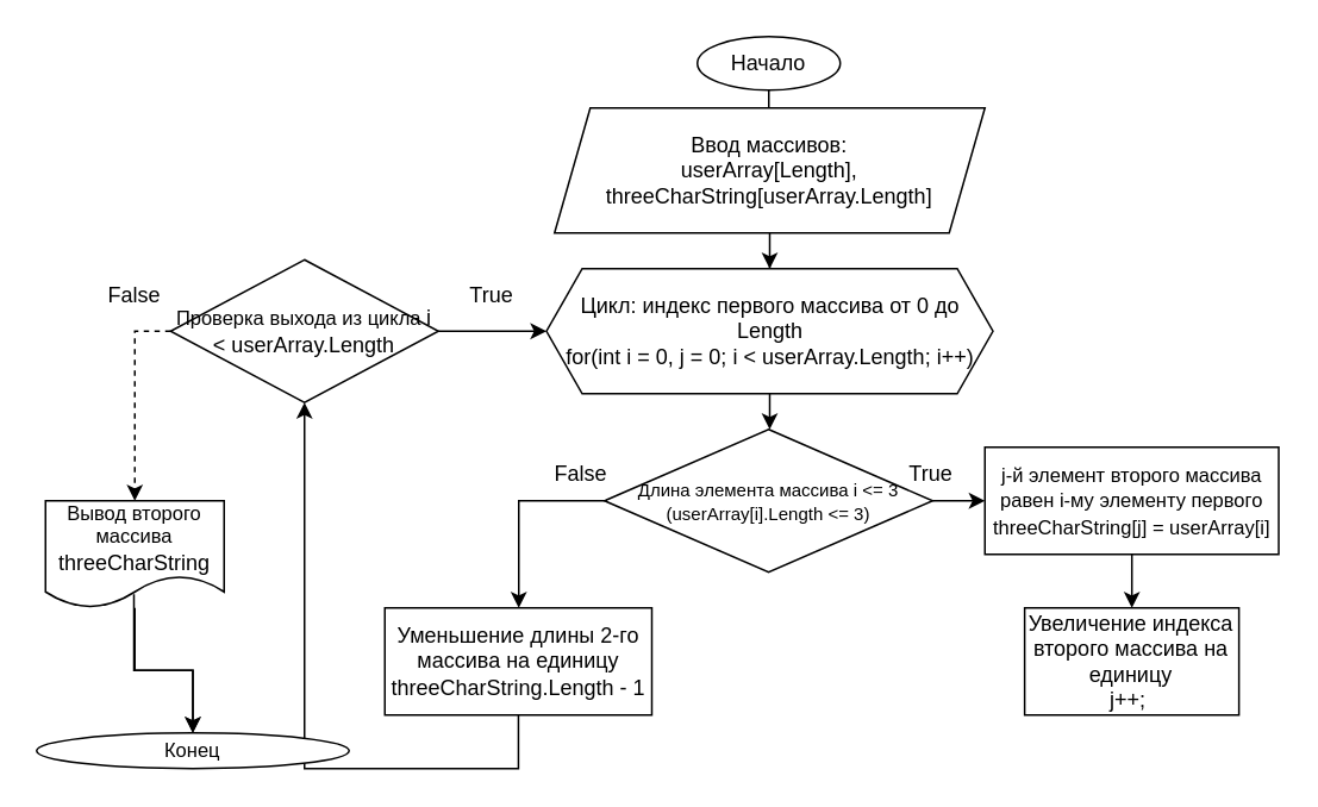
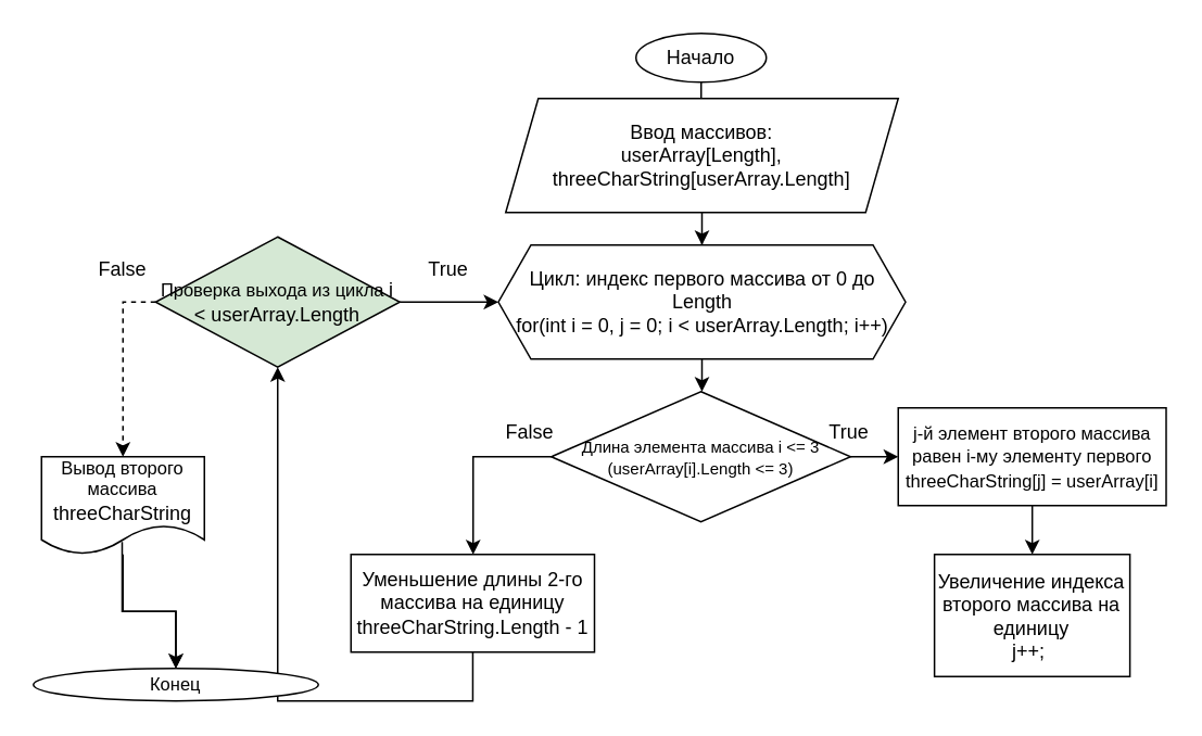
  <mxCell id="0" />
  <mxCell id="1" parent="0" />
  <mxCell id="2" value="" style="edgeStyle=orthogonalEdgeStyle;rounded=0;orthogonalLoop=1;jettySize=auto;html=1;" edge="1" parent="1" source="3" target="5"><mxGeometry relative="1" as="geometry" /></mxCell>
  <mxCell id="3" value="Начало" style="ellipse;whiteSpace=wrap;html=1;" vertex="1" parent="1"><mxGeometry x="390" y="20" width="80" height="30" as="geometry" /></mxCell>
  <mxCell id="4" value="" style="edgeStyle=orthogonalEdgeStyle;rounded=0;orthogonalLoop=1;jettySize=auto;html=1;" edge="1" parent="1" source="5" target="7"><mxGeometry relative="1" as="geometry" /></mxCell>
  <mxCell id="5" value="Ввод массивов:&lt;br&gt;userArray[Length],&lt;br&gt;threeCharString[userArray.Length]" style="shape=parallelogram;perimeter=parallelogramPerimeter;whiteSpace=wrap;html=1;fixedSize=1;" vertex="1" parent="1"><mxGeometry x="310" y="60" width="241" height="70" as="geometry" /></mxCell>
  <mxCell id="6" value="" style="edgeStyle=orthogonalEdgeStyle;rounded=0;orthogonalLoop=1;jettySize=auto;html=1;fontSize=10;" edge="1" parent="1" source="7" target="10"><mxGeometry relative="1" as="geometry" /></mxCell>
  <mxCell id="7" value="Цикл: индекс первого массива от 0 до Length&lt;br&gt;for(int i = 0, j = 0; i &amp;lt; userArray.Length; i++)" style="shape=hexagon;perimeter=hexagonPerimeter2;whiteSpace=wrap;html=1;fixedSize=1;" vertex="1" parent="1"><mxGeometry x="305.5" y="150" width="250" height="70" as="geometry" /></mxCell>
  <mxCell id="8" value="" style="edgeStyle=orthogonalEdgeStyle;rounded=0;orthogonalLoop=1;jettySize=auto;html=1;fontSize=12;" edge="1" parent="1" source="10" target="13"><mxGeometry relative="1" as="geometry" /></mxCell>
  <mxCell id="9" value="" style="edgeStyle=orthogonalEdgeStyle;rounded=0;orthogonalLoop=1;jettySize=auto;html=1;fontSize=11;exitX=0.75;exitY=1;exitDx=0;exitDy=0;" edge="1" parent="1" source="15" target="17"><mxGeometry relative="1" as="geometry"><Array as="points"><mxPoint x="290" y="280" /></Array></mxGeometry></mxCell>
  <mxCell id="10" value="&lt;div style=&quot;&quot;&gt;&lt;span style=&quot;font-size: 10px; background-color: initial;&quot;&gt;Длина элемента массива i &amp;lt;= 3&lt;/span&gt;&lt;/div&gt;&lt;font style=&quot;font-size: 10px;&quot;&gt;&lt;div style=&quot;&quot;&gt;&lt;span style=&quot;background-color: initial;&quot;&gt;(userArray[i].Length &amp;lt;= 3)&lt;/span&gt;&lt;/div&gt;&lt;/font&gt;" style="rhombus;whiteSpace=wrap;html=1;align=center;" vertex="1" parent="1"><mxGeometry x="338" y="240" width="183.75" height="80" as="geometry" /></mxCell>
  <mxCell id="11" value="&lt;font style=&quot;font-size: 12px;&quot;&gt;True&lt;/font&gt;" style="text;html=1;strokeColor=none;fillColor=none;align=center;verticalAlign=middle;whiteSpace=wrap;rounded=0;fontSize=10;" vertex="1" parent="1"><mxGeometry x="491" y="250" width="60" height="30" as="geometry" /></mxCell>
  <mxCell id="12" value="" style="edgeStyle=orthogonalEdgeStyle;rounded=0;orthogonalLoop=1;jettySize=auto;html=1;fontSize=10;" edge="1" parent="1" source="13" target="14"><mxGeometry relative="1" as="geometry" /></mxCell>
  <mxCell id="13" value="&lt;font style=&quot;font-size: 11px;&quot;&gt;j-й элемент второго массива равен i-му элементу первого&lt;br&gt;threeCharString[j] = userArray[i]&lt;/font&gt;" style="whiteSpace=wrap;html=1;" vertex="1" parent="1"><mxGeometry x="551" y="250" width="164.5" height="60" as="geometry" /></mxCell>
- <mxCell id="14" value="&lt;font style=&quot;font-size: 12px;&quot;&gt;Увеличение индекса второго массива на единицу&lt;br&gt;j++;&amp;nbsp;&lt;/font&gt;" style="whiteSpace=wrap;html=1;" vertex="1" parent="1"><mxGeometry x="573.25" y="340" width="120" height="60" as="geometry" /></mxCell>
+ <mxCell id="14" value="&lt;font style=&quot;font-size: 12px;&quot;&gt;Увеличение индекса второго массива на единицу&lt;br&gt;j++;&amp;nbsp;&lt;/font&gt;" style="whiteSpace=wrap;html=1;" vertex="1" parent="1"><mxGeometry x="573.25" y="340" width="120" height="75" as="geometry" /></mxCell>
  <mxCell id="15" value="&lt;span style=&quot;font-size: 12px;&quot;&gt;False&lt;/span&gt;" style="text;html=1;strokeColor=none;fillColor=none;align=center;verticalAlign=middle;whiteSpace=wrap;rounded=0;fontSize=10;" vertex="1" parent="1"><mxGeometry x="295" y="250" width="60" height="30" as="geometry" /></mxCell>
  <mxCell id="16" style="edgeStyle=orthogonalEdgeStyle;rounded=0;orthogonalLoop=1;jettySize=auto;html=1;entryX=0.5;entryY=1;entryDx=0;entryDy=0;fontSize=11;" edge="1" parent="1" source="17" target="20"><mxGeometry relative="1" as="geometry"><Array as="points"><mxPoint x="290" y="430" /><mxPoint x="170" y="430" /></Array></mxGeometry></mxCell>
  <mxCell id="17" value="Уменьшение длины 2-го массива на единицу&lt;br&gt;threeCharString.Length - 1" style="whiteSpace=wrap;html=1;" vertex="1" parent="1"><mxGeometry x="215" y="340" width="149.5" height="60" as="geometry" /></mxCell>
  <mxCell id="18" style="edgeStyle=orthogonalEdgeStyle;rounded=0;orthogonalLoop=1;jettySize=auto;html=1;exitX=1;exitY=0.5;exitDx=0;exitDy=0;fontSize=11;" edge="1" parent="1" source="20" target="7"><mxGeometry relative="1" as="geometry" /></mxCell>
  <mxCell id="19" style="edgeStyle=orthogonalEdgeStyle;rounded=0;orthogonalLoop=1;jettySize=auto;html=1;exitX=0;exitY=0.5;exitDx=0;exitDy=0;entryX=0.5;entryY=0;entryDx=0;entryDy=0;fontSize=11;dashed=1;" edge="1" parent="1" source="20" target="25"><mxGeometry relative="1" as="geometry" /></mxCell>
- <mxCell id="20" value="Проверка выхода из цикла&amp;nbsp;&lt;span style=&quot;font-size: 12px;&quot;&gt;i &amp;lt; userArray.Length&lt;/span&gt;" style="rhombus;whiteSpace=wrap;html=1;fontSize=11;" vertex="1" parent="1"><mxGeometry x="95" y="145" width="150" height="80" as="geometry" /></mxCell>
+ <mxCell id="20" value="Проверка выхода из цикла&amp;nbsp;&lt;span style=&quot;font-size: 12px;&quot;&gt;i &amp;lt; userArray.Length&lt;/span&gt;" style="rhombus;whiteSpace=wrap;html=1;fontSize=11;fillColor=#d5e8d4;" vertex="1" parent="1"><mxGeometry x="95" y="145" width="150" height="80" as="geometry" /></mxCell>
  <mxCell id="21" value="&lt;span style=&quot;font-size: 12px;&quot;&gt;False&lt;/span&gt;" style="text;html=1;strokeColor=none;fillColor=none;align=center;verticalAlign=middle;whiteSpace=wrap;rounded=0;fontSize=10;" vertex="1" parent="1"><mxGeometry x="45" y="150" width="60" height="30" as="geometry" /></mxCell>
  <mxCell id="22" value="&lt;font style=&quot;font-size: 12px;&quot;&gt;True&lt;/font&gt;" style="text;html=1;strokeColor=none;fillColor=none;align=center;verticalAlign=middle;whiteSpace=wrap;rounded=0;fontSize=10;" vertex="1" parent="1"><mxGeometry x="245" y="150" width="60" height="30" as="geometry" /></mxCell>
  <mxCell id="23" value="" style="edgeStyle=orthogonalEdgeStyle;rounded=0;orthogonalLoop=1;jettySize=auto;html=1;fontSize=11;" edge="1" parent="1" source="25" target="26"><mxGeometry relative="1" as="geometry" /></mxCell>
  <mxCell id="24" value="" style="edgeStyle=orthogonalEdgeStyle;rounded=0;orthogonalLoop=1;jettySize=auto;html=1;fontSize=11;exitX=0.495;exitY=0.872;exitDx=0;exitDy=0;exitPerimeter=0;" edge="1" parent="1" source="25" target="26"><mxGeometry relative="1" as="geometry" /></mxCell>
  <mxCell id="25" value="Вывод второго массива&lt;br&gt;&lt;span style=&quot;font-size: 12px;&quot;&gt;threeCharString&lt;/span&gt;" style="shape=document;whiteSpace=wrap;html=1;boundedLbl=1;fontSize=11;" vertex="1" parent="1"><mxGeometry x="25" y="280" width="100" height="60" as="geometry" /></mxCell>
  <mxCell id="26" value="Конец" style="ellipse;whiteSpace=wrap;html=1;fontSize=11;" vertex="1" parent="1"><mxGeometry x="20" y="410" width="175" height="20" as="geometry" /></mxCell>
